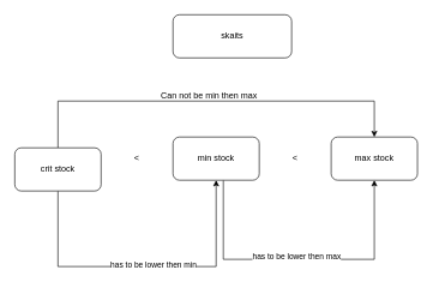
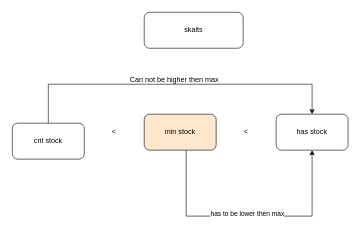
  <mxCell id="0" />
  <mxCell id="1" parent="0" />
  <mxCell id="2" style="edgeStyle=orthogonalEdgeStyle;rounded=0;orthogonalLoop=1;jettySize=auto;html=1;entryX=0.5;entryY=0;entryDx=0;entryDy=0;" edge="1" parent="1" source="5" target="9"><mxGeometry relative="1" as="geometry"><Array as="points"><mxPoint x="80" y="140" /><mxPoint x="520" y="140" /></Array></mxGeometry></mxCell>
- <mxCell id="3" style="edgeStyle=orthogonalEdgeStyle;rounded=0;orthogonalLoop=1;jettySize=auto;html=1;entryX=0.5;entryY=1;entryDx=0;entryDy=0;" edge="1" parent="1" source="5" target="8"><mxGeometry relative="1" as="geometry"><mxPoint x="250" y="390" as="targetPoint" /><Array as="points"><mxPoint x="80" y="370" /><mxPoint x="300" y="370" /></Array></mxGeometry></mxCell>
- <mxCell id="4" value="has to be lower then min" style="edgeLabel;html=1;align=center;verticalAlign=middle;resizable=0;points=[];" vertex="1" connectable="0" parent="3"><mxGeometry x="0.067" y="3" relative="1" as="geometry"><mxPoint as="offset" /></mxGeometry></mxCell>
  <mxCell id="5" value="crit stock" style="rounded=1;whiteSpace=wrap;html=1;" vertex="1" parent="1"><mxGeometry x="20" y="205" width="120" height="60" as="geometry" /></mxCell>
  <mxCell id="6" style="edgeStyle=orthogonalEdgeStyle;rounded=0;orthogonalLoop=1;jettySize=auto;html=1;entryX=0.5;entryY=1;entryDx=0;entryDy=0;entryPerimeter=0;" edge="1" parent="1" source="8" target="9"><mxGeometry relative="1" as="geometry"><mxPoint x="520" y="260" as="targetPoint" /><Array as="points"><mxPoint x="310" y="360" /><mxPoint x="520" y="360" /></Array></mxGeometry></mxCell>
  <mxCell id="7" value="has to be lower then max" style="edgeLabel;html=1;align=center;verticalAlign=middle;resizable=0;points=[];" vertex="1" connectable="0" parent="6"><mxGeometry x="-0.017" y="4" relative="1" as="geometry"><mxPoint as="offset" /></mxGeometry></mxCell>
- <mxCell id="8" value="min stock" style="rounded=1;whiteSpace=wrap;html=1;" vertex="1" parent="1"><mxGeometry x="240" y="190" width="120" height="60" as="geometry" /></mxCell>
- <mxCell id="9" value="max stock" style="rounded=1;whiteSpace=wrap;html=1;" vertex="1" parent="1"><mxGeometry x="460" y="190" width="120" height="60" as="geometry" /></mxCell>
+ <mxCell id="8" value="min stock" style="rounded=1;whiteSpace=wrap;html=1;fillColor=#ffe6cc;" vertex="1" parent="1"><mxGeometry x="240" y="190" width="120" height="60" as="geometry" /></mxCell>
+ <mxCell id="9" value="has stock" style="rounded=1;whiteSpace=wrap;html=1;" vertex="1" parent="1"><mxGeometry x="460" y="190" width="120" height="60" as="geometry" /></mxCell>
  <mxCell id="10" value="&amp;lt;" style="text;html=1;align=center;verticalAlign=middle;whiteSpace=wrap;rounded=0;" vertex="1" parent="1"><mxGeometry x="160" y="205" width="60" height="30" as="geometry" /></mxCell>
  <mxCell id="11" value="&amp;lt;" style="text;html=1;align=center;verticalAlign=middle;whiteSpace=wrap;rounded=0;" vertex="1" parent="1"><mxGeometry x="380" y="205" width="60" height="30" as="geometry" /></mxCell>
  <mxCell id="12" value="skaits" style="rounded=1;whiteSpace=wrap;html=1;" vertex="1" parent="1"><mxGeometry x="240" y="20" width="165" height="60" as="geometry" /></mxCell>
- <mxCell id="13" value="Can not be min then max" style="text;html=1;align=center;verticalAlign=middle;resizable=0;points=[];autosize=1;strokeColor=none;fillColor=none;" vertex="1" parent="1"><mxGeometry x="205" y="118" width="170" height="30" as="geometry" /></mxCell>
+ <mxCell id="13" value="Can not be higher then max" style="text;html=1;align=center;verticalAlign=middle;resizable=0;points=[];autosize=1;strokeColor=none;fillColor=none;" vertex="1" parent="1"><mxGeometry x="205" y="118" width="170" height="30" as="geometry" /></mxCell>
